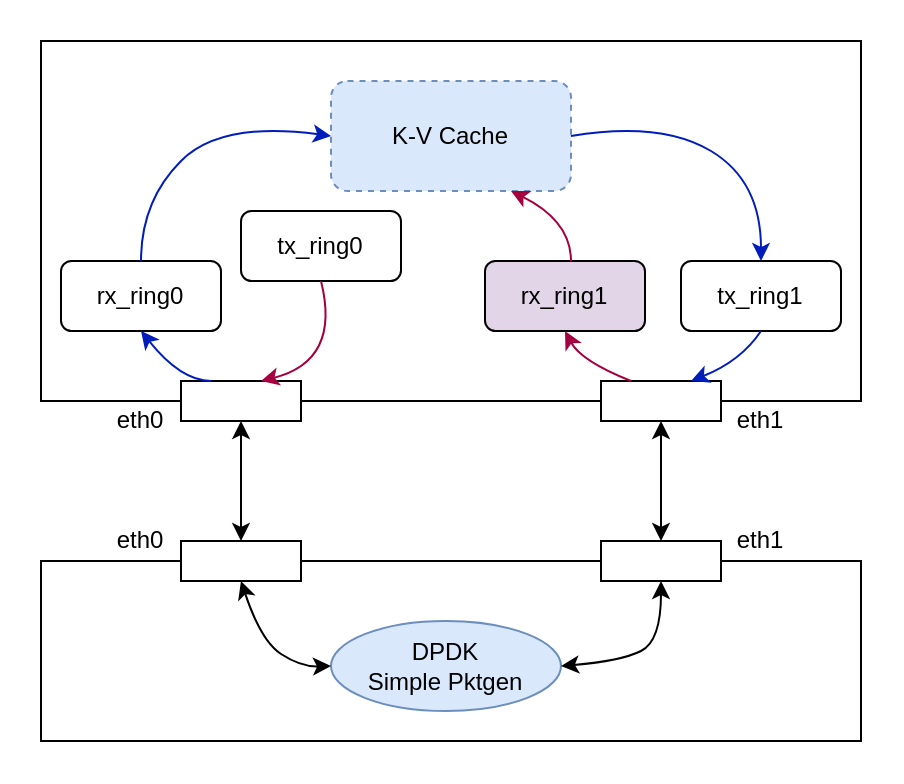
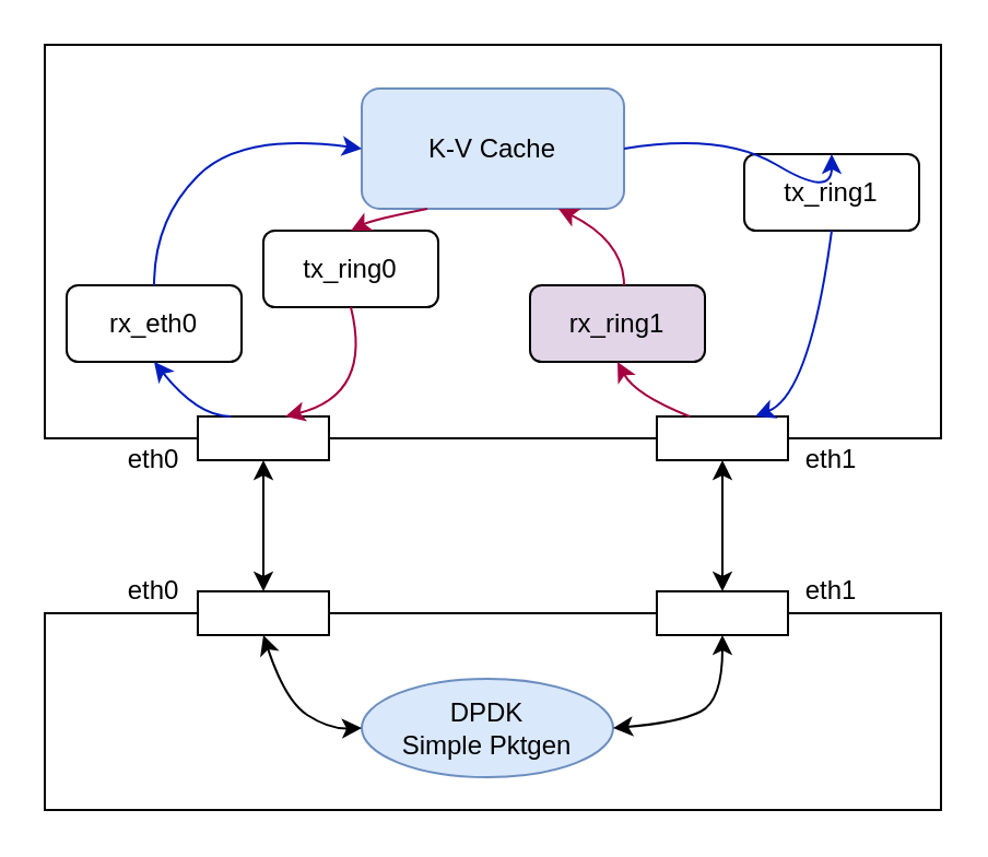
  <mxCell id="0" />
  <mxCell id="1" parent="0" />
  <mxCell id="2" value="" style="rounded=0;whiteSpace=wrap;html=1;" vertex="1" parent="1"><mxGeometry x="20" y="20" width="410" height="180" as="geometry" /></mxCell>
  <mxCell id="3" value="" style="rounded=0;whiteSpace=wrap;html=1;" vertex="1" parent="1"><mxGeometry x="90" y="190" width="60" height="20" as="geometry" /></mxCell>
  <mxCell id="4" value="" style="rounded=0;whiteSpace=wrap;html=1;" vertex="1" parent="1"><mxGeometry x="300" y="190" width="60" height="20" as="geometry" /></mxCell>
  <mxCell id="5" value="tx_ring0" style="rounded=1;whiteSpace=wrap;html=1;" vertex="1" parent="1"><mxGeometry x="120" y="105" width="80" height="35" as="geometry" /></mxCell>
- <mxCell id="6" value="K-V Cache" style="rounded=1;whiteSpace=wrap;html=1;fillColor=#dae8fc;strokeColor=#6c8ebf;dashed=1;" vertex="1" parent="1"><mxGeometry x="165" y="40" width="120" height="55" as="geometry" /></mxCell>
- <mxCell id="7" value="rx_ring0" style="rounded=1;whiteSpace=wrap;html=1;" vertex="1" parent="1"><mxGeometry x="30" y="130" width="80" height="35" as="geometry" /></mxCell>
+ <mxCell id="6" value="K-V Cache" style="rounded=1;whiteSpace=wrap;html=1;fillColor=#dae8fc;strokeColor=#6c8ebf;" vertex="1" parent="1"><mxGeometry x="165" y="40" width="120" height="55" as="geometry" /></mxCell>
+ <mxCell id="7" value="rx_eth0" style="rounded=1;whiteSpace=wrap;html=1;" vertex="1" parent="1"><mxGeometry x="30" y="130" width="80" height="35" as="geometry" /></mxCell>
  <mxCell id="8" value="rx_ring1" style="rounded=1;whiteSpace=wrap;html=1;fillColor=#e1d5e7;" vertex="1" parent="1"><mxGeometry x="242" y="130" width="80" height="35" as="geometry" /></mxCell>
- <mxCell id="9" value="tx_ring1" style="rounded=1;whiteSpace=wrap;html=1;" vertex="1" parent="1"><mxGeometry x="340" y="130" width="80" height="35" as="geometry" /></mxCell>
+ <mxCell id="9" value="tx_ring1" style="rounded=1;whiteSpace=wrap;html=1;" vertex="1" parent="1"><mxGeometry x="340" y="70" width="80" height="35" as="geometry" /></mxCell>
  <mxCell id="10" value="eth0" style="text;html=1;strokeColor=none;fillColor=none;align=center;verticalAlign=middle;whiteSpace=wrap;rounded=0;" vertex="1" parent="1"><mxGeometry x="50" y="200" width="40" height="20" as="geometry" /></mxCell>
  <mxCell id="11" value="eth1" style="text;html=1;strokeColor=none;fillColor=none;align=center;verticalAlign=middle;whiteSpace=wrap;rounded=0;" vertex="1" parent="1"><mxGeometry x="360" y="200" width="40" height="20" as="geometry" /></mxCell>
  <mxCell id="12" value="" style="curved=1;endArrow=classic;html=1;exitX=0.25;exitY=0;exitDx=0;exitDy=0;entryX=0.5;entryY=1;entryDx=0;entryDy=0;fillColor=#0050ef;strokeColor=#001DBC;" edge="1" parent="1" source="3" target="7"><mxGeometry width="50" height="50" relative="1" as="geometry"><mxPoint x="20" y="310" as="sourcePoint" /><mxPoint x="90" y="240" as="targetPoint" /><Array as="points"><mxPoint x="90" y="190" /></Array></mxGeometry></mxCell>
  <mxCell id="13" value="" style="curved=1;endArrow=classic;html=1;exitX=0.5;exitY=0;exitDx=0;exitDy=0;entryX=0;entryY=0.5;entryDx=0;entryDy=0;fillColor=#0050ef;strokeColor=#001DBC;" edge="1" parent="1" source="7" target="6"><mxGeometry width="50" height="50" relative="1" as="geometry"><mxPoint x="70" y="120" as="sourcePoint" /><mxPoint x="120" y="70" as="targetPoint" /><Array as="points"><mxPoint x="70" y="100" /><mxPoint x="110" y="60" /></Array></mxGeometry></mxCell>
  <mxCell id="14" value="" style="curved=1;endArrow=classic;html=1;exitX=1;exitY=0.5;exitDx=0;exitDy=0;entryX=0.5;entryY=0;entryDx=0;entryDy=0;fillColor=#0050ef;strokeColor=#001DBC;" edge="1" parent="1" source="6" target="9"><mxGeometry width="50" height="50" relative="1" as="geometry"><mxPoint x="310" y="80" as="sourcePoint" /><mxPoint x="405" y="17.5" as="targetPoint" /><Array as="points"><mxPoint x="330" y="60" /><mxPoint x="380" y="90" /></Array></mxGeometry></mxCell>
  <mxCell id="15" value="" style="curved=1;endArrow=classic;html=1;exitX=0.5;exitY=1;exitDx=0;exitDy=0;entryX=0.75;entryY=0;entryDx=0;entryDy=0;fillColor=#0050ef;strokeColor=#001DBC;" edge="1" parent="1" source="9" target="4"><mxGeometry width="50" height="50" relative="1" as="geometry"><mxPoint x="365" y="210" as="sourcePoint" /><mxPoint x="330" y="185" as="targetPoint" /><Array as="points"><mxPoint x="370" y="180" /></Array></mxGeometry></mxCell>
  <mxCell id="16" value="" style="curved=1;endArrow=classic;html=1;exitX=0.25;exitY=0;exitDx=0;exitDy=0;entryX=0.5;entryY=1;entryDx=0;entryDy=0;fillColor=#d80073;strokeColor=#A50040;" edge="1" parent="1" source="4" target="8"><mxGeometry width="50" height="50" relative="1" as="geometry"><mxPoint x="390" y="175" as="sourcePoint" /><mxPoint x="355" y="200" as="targetPoint" /><Array as="points"><mxPoint x="290" y="180" /></Array></mxGeometry></mxCell>
  <mxCell id="17" value="" style="curved=1;endArrow=classic;html=1;entryX=0.75;entryY=1;entryDx=0;entryDy=0;fillColor=#d80073;strokeColor=#A50040;" edge="1" parent="1" target="6"><mxGeometry width="50" height="50" relative="1" as="geometry"><mxPoint x="285" y="130" as="sourcePoint" /><mxPoint x="252" y="105" as="targetPoint" /><Array as="points"><mxPoint x="285" y="110" /></Array></mxGeometry></mxCell>
  <mxCell id="18" value="" style="curved=1;endArrow=classic;html=1;exitX=0.5;exitY=1;exitDx=0;exitDy=0;fillColor=#d80073;strokeColor=#A50040;" edge="1" parent="1" source="5"><mxGeometry width="50" height="50" relative="1" as="geometry"><mxPoint x="160" y="225" as="sourcePoint" /><mxPoint x="130" y="190" as="targetPoint" /><Array as="points"><mxPoint x="170" y="180" /></Array></mxGeometry></mxCell>
+ <mxCell id="19" value="" style="curved=1;endArrow=classic;html=1;exitX=0.25;exitY=1;exitDx=0;exitDy=0;entryX=0.5;entryY=0;entryDx=0;entryDy=0;fillColor=#d80073;strokeColor=#A50040;" edge="1" parent="1" source="6" target="5"><mxGeometry width="50" height="50" relative="1" as="geometry"><mxPoint x="190" y="130" as="sourcePoint" /><mxPoint x="220" y="95" as="targetPoint" /><Array as="points"><mxPoint x="170" y="100" /></Array></mxGeometry></mxCell>
  <mxCell id="20" value="" style="rounded=0;whiteSpace=wrap;html=1;" vertex="1" parent="1"><mxGeometry x="20" y="280" width="410" height="90" as="geometry" /></mxCell>
  <mxCell id="21" value="" style="edgeStyle=orthogonalEdgeStyle;curved=1;rounded=0;orthogonalLoop=1;jettySize=auto;html=1;startArrow=classic;startFill=1;" edge="1" parent="1" source="22" target="4"><mxGeometry relative="1" as="geometry" /></mxCell>
  <mxCell id="22" value="" style="rounded=0;whiteSpace=wrap;html=1;" vertex="1" parent="1"><mxGeometry x="300" y="270" width="60" height="20" as="geometry" /></mxCell>
  <mxCell id="23" value="" style="edgeStyle=orthogonalEdgeStyle;curved=1;rounded=0;orthogonalLoop=1;jettySize=auto;html=1;startArrow=classic;startFill=1;" edge="1" parent="1" source="24" target="3"><mxGeometry relative="1" as="geometry" /></mxCell>
  <mxCell id="24" value="" style="rounded=0;whiteSpace=wrap;html=1;" vertex="1" parent="1"><mxGeometry x="90" y="270" width="60" height="20" as="geometry" /></mxCell>
  <mxCell id="25" value="eth0" style="text;html=1;strokeColor=none;fillColor=none;align=center;verticalAlign=middle;whiteSpace=wrap;rounded=0;" vertex="1" parent="1"><mxGeometry x="50" y="260" width="40" height="20" as="geometry" /></mxCell>
  <mxCell id="26" value="eth1" style="text;html=1;strokeColor=none;fillColor=none;align=center;verticalAlign=middle;whiteSpace=wrap;rounded=0;" vertex="1" parent="1"><mxGeometry x="360" y="260" width="40" height="20" as="geometry" /></mxCell>
  <mxCell id="27" value="DPDK&lt;br&gt;Simple Pktgen" style="ellipse;whiteSpace=wrap;html=1;fillColor=#dae8fc;strokeColor=#6c8ebf;" vertex="1" parent="1"><mxGeometry x="165" y="310" width="115" height="45" as="geometry" /></mxCell>
  <mxCell id="28" value="" style="curved=1;endArrow=classic;html=1;exitX=0;exitY=0.5;exitDx=0;exitDy=0;entryX=0.5;entryY=1;entryDx=0;entryDy=0;startArrow=classic;startFill=1;" edge="1" parent="1" source="27" target="24"><mxGeometry width="50" height="50" relative="1" as="geometry"><mxPoint x="110" y="470" as="sourcePoint" /><mxPoint x="160" y="420" as="targetPoint" /><Array as="points"><mxPoint x="150" y="333" /><mxPoint x="130" y="320" /></Array></mxGeometry></mxCell>
  <mxCell id="29" value="" style="curved=1;endArrow=classic;html=1;entryX=0.5;entryY=1;entryDx=0;entryDy=0;exitX=1;exitY=0.5;exitDx=0;exitDy=0;startArrow=classic;startFill=1;" edge="1" parent="1" source="27" target="22"><mxGeometry width="50" height="50" relative="1" as="geometry"><mxPoint x="230" y="450" as="sourcePoint" /><mxPoint x="280" y="400" as="targetPoint" /><Array as="points"><mxPoint x="310" y="330" /><mxPoint x="330" y="320" /></Array></mxGeometry></mxCell>
